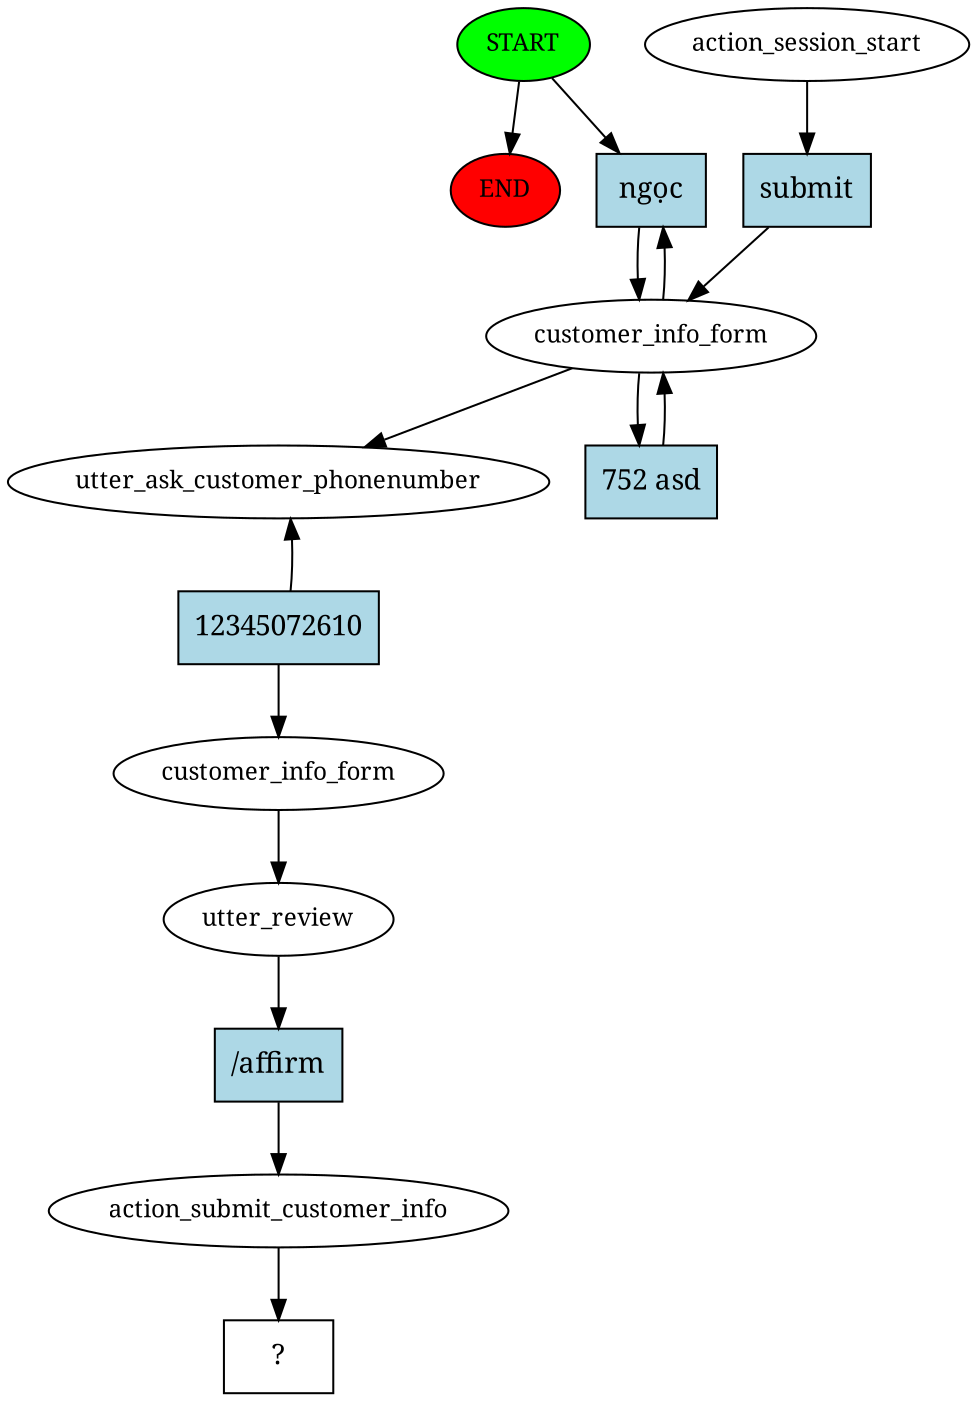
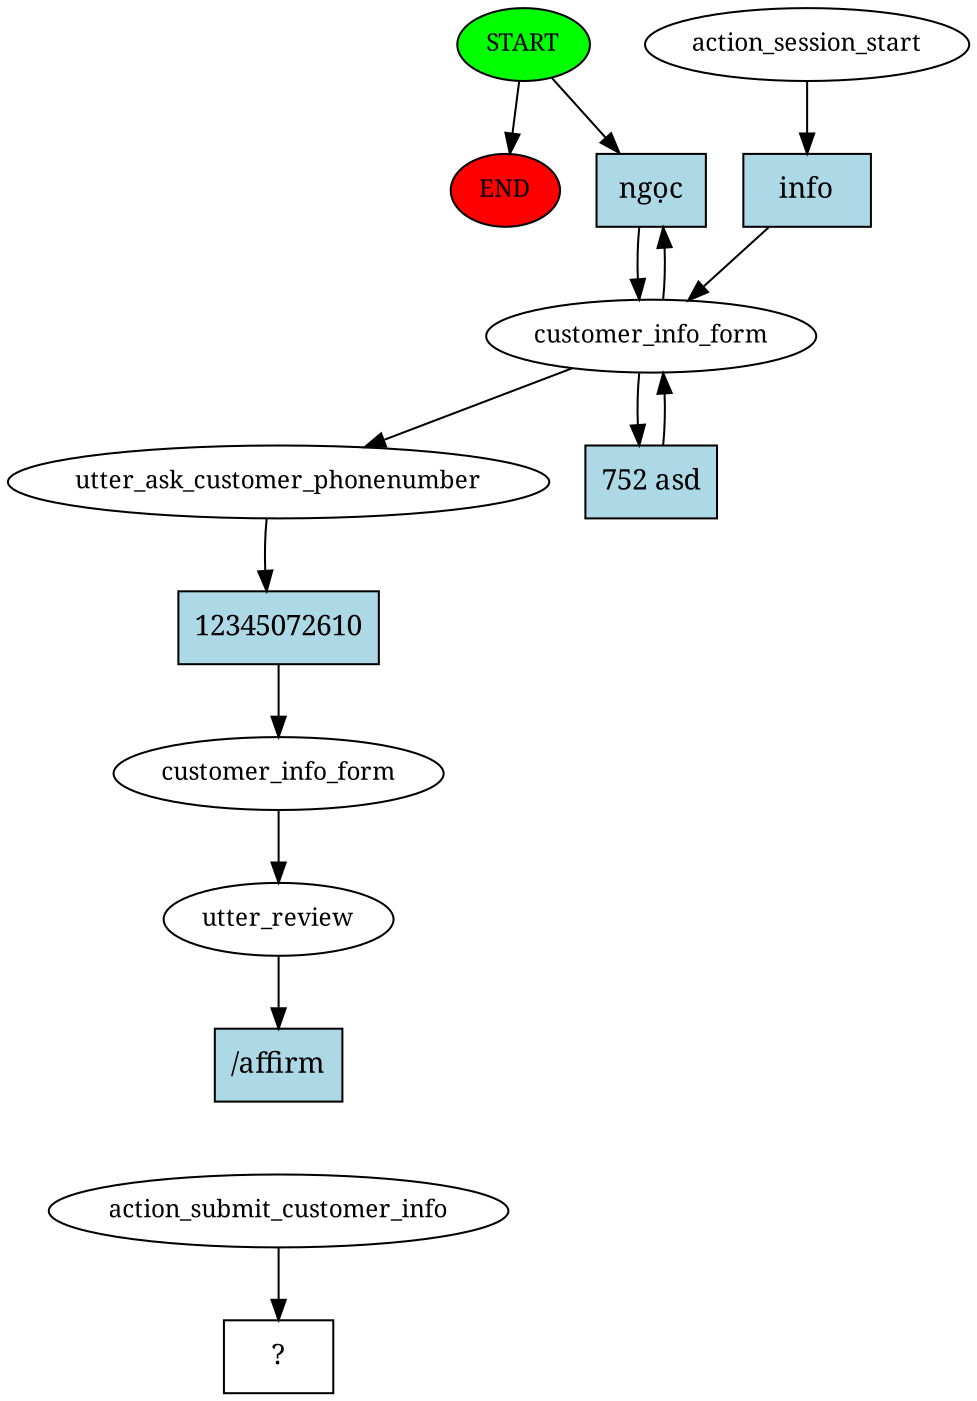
  digraph {
    fontname="Noto Serif"
    node [fontname="Noto Serif" fontsize=12]
    edge [fontname="Noto Serif"]
    n1 [fillcolor=green label=START style=filled]
    n2 [fillcolor=red label=END style=filled]
    n3 [fillcolor=lightblue label="ngọc" shape=rect style=filled fontsize=""]
    n4 [label=action_session_start]
-   n5 [fillcolor=lightblue label=submit shape=rect style=filled fontsize=""]
+   n5 [fillcolor=lightblue label=info shape=rect style=filled fontsize=""]
    n6 [label=customer_info_form]
    n7 [label=utter_ask_customer_phonenumber]
    n8 [fillcolor=lightblue label="752 asd" shape=rect style=filled fontsize=""]
    n9 [fillcolor=lightblue label=12345072610 shape=rect style=filled fontsize=""]
    n10 [label=customer_info_form]
    n11 [label=utter_review]
    n12 [fillcolor=lightblue label="/affirm" shape=rect style=filled fontsize=""]
    n13 [label=action_submit_customer_info]
    n14 [label="  ?  " shape=rect fontsize=""]
    n1 -> n2
    n1 -> n3
    n3 -> n6
    n4 -> n5
    n5 -> n6
    n6 -> n3
    n6 -> n7
    n6 -> n8
-   n9 -> n7
+   n7 -> n9
    n8 -> n6
    n9 -> n10
    n10 -> n11
    n11 -> n12
-   n12 -> n13
    n13 -> n14
  }
